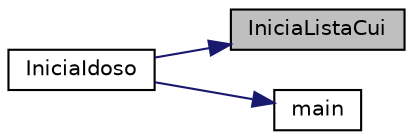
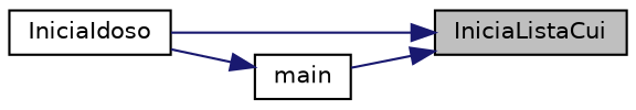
  digraph {
    rankdir=RL
    node [color=black fillcolor=white fontname=Helvetica fontsize=10 shape=record style=filled]
    edge [color=midnightblue dir=back fontname=Helvetica fontsize=10 labelfontname=Helvetica labelfontsize=10 style=solid]
    n1 [fillcolor=grey75 fontcolor=black height=0.2 label=IniciaListaCui width=0.4]
    n2 [height=0.2 label=IniciaIdoso width=0.4]
    n3 [height=0.2 label=main width=0.4]
    n1 -> n2
+   n1 -> n3
    n3 -> n2
  }
